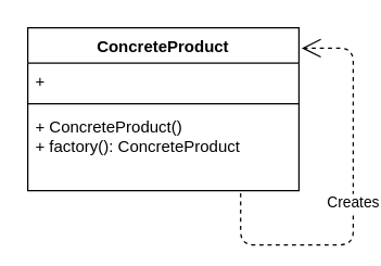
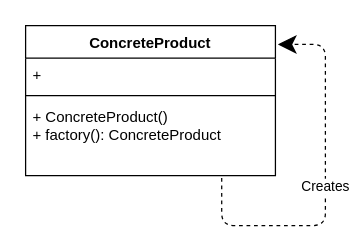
  <mxCell id="0" />
  <mxCell id="1" parent="0" />
  <mxCell id="2" value="ConcreteProduct" style="swimlane;fontStyle=1;align=center;verticalAlign=top;childLayout=stackLayout;horizontal=1;startSize=26;horizontalStack=0;resizeParent=1;resizeParentMax=0;resizeLast=0;collapsible=1;marginBottom=0;" vertex="1" parent="1"><mxGeometry x="20" y="20" width="200" height="120" as="geometry" /></mxCell>
  <mxCell id="3" value="+ " style="text;strokeColor=none;fillColor=none;align=left;verticalAlign=top;spacingLeft=4;spacingRight=4;overflow=hidden;rotatable=0;points=[[0,0.5],[1,0.5]];portConstraint=eastwest;" vertex="1" parent="2"><mxGeometry y="26" width="200" height="26" as="geometry" /></mxCell>
  <mxCell id="4" value="" style="line;strokeWidth=1;fillColor=none;align=left;verticalAlign=middle;spacingTop=-1;spacingLeft=3;spacingRight=3;rotatable=0;labelPosition=right;points=[];portConstraint=eastwest;" vertex="1" parent="2"><mxGeometry y="52" width="200" height="8" as="geometry" /></mxCell>
  <mxCell id="5" value="+ ConcreteProduct()&#10;+ factory(): ConcreteProduct" style="text;strokeColor=none;fillColor=none;align=left;verticalAlign=top;spacingLeft=4;spacingRight=4;overflow=hidden;rotatable=0;points=[[0,0.5],[1,0.5]];portConstraint=eastwest;" vertex="1" parent="2"><mxGeometry y="60" width="200" height="60" as="geometry" /></mxCell>
- <mxCell id="6" value="Creates" style="endArrow=open;endSize=12;dashed=1;html=1;exitX=0.785;exitY=1.033;exitDx=0;exitDy=0;exitPerimeter=0;entryX=1.01;entryY=0.125;entryDx=0;entryDy=0;entryPerimeter=0;" edge="1" parent="2" source="5" target="2"><mxGeometry width="160" relative="1" as="geometry"><mxPoint x="120" y="170" as="sourcePoint" /><mxPoint x="280" y="170" as="targetPoint" /><Array as="points"><mxPoint x="157" y="160" /><mxPoint x="240" y="160" /><mxPoint x="240" y="15" /></Array></mxGeometry></mxCell>
+ <mxCell id="6" value="Creates" style="endArrow=classic;endSize=12;dashed=1;html=1;exitX=0.785;exitY=1.033;exitDx=0;exitDy=0;exitPerimeter=0;entryX=1.01;entryY=0.125;entryDx=0;entryDy=0;entryPerimeter=0;" edge="1" parent="2" source="5" target="2"><mxGeometry width="160" relative="1" as="geometry"><mxPoint x="120" y="170" as="sourcePoint" /><mxPoint x="280" y="170" as="targetPoint" /><Array as="points"><mxPoint x="157" y="160" /><mxPoint x="240" y="160" /><mxPoint x="240" y="15" /></Array></mxGeometry></mxCell>
